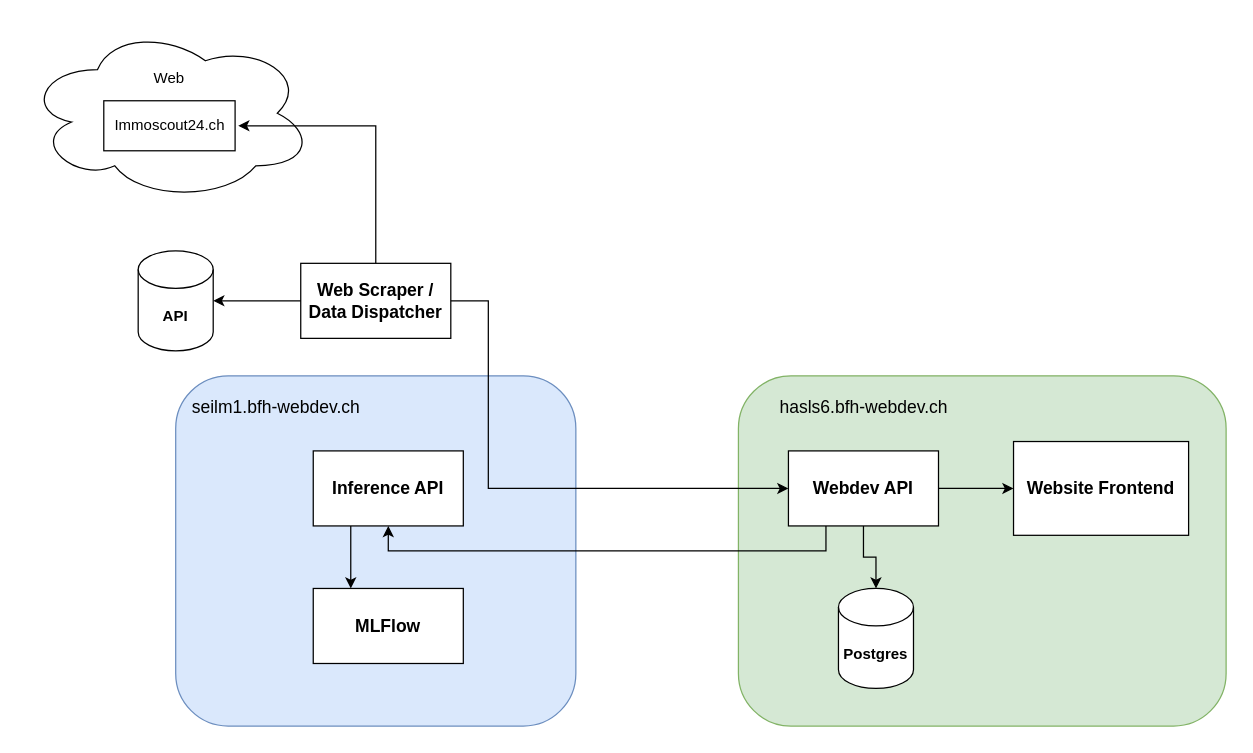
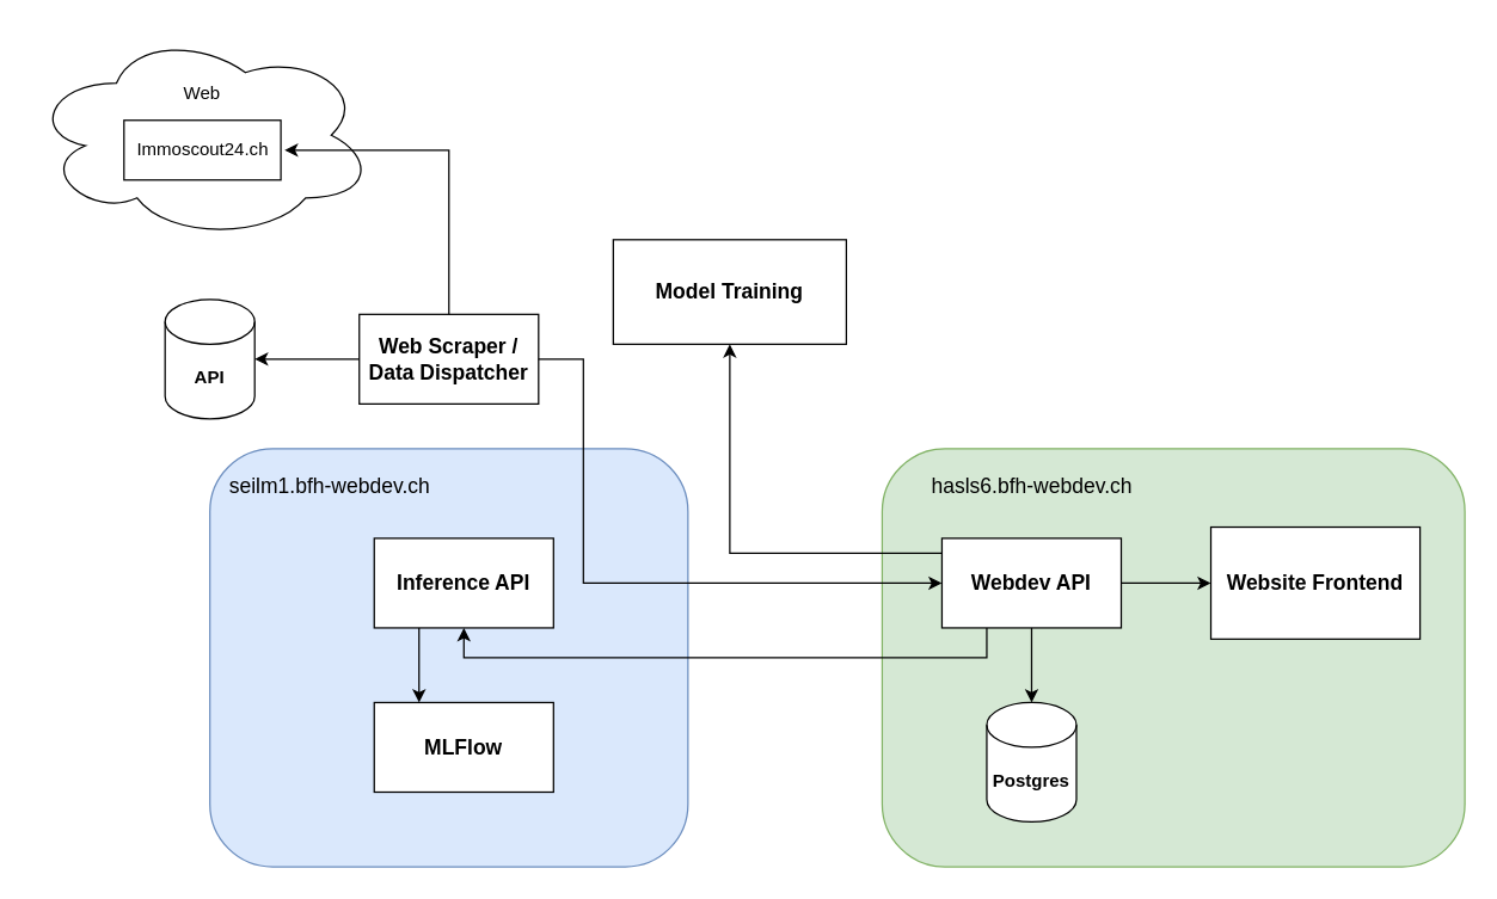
  <mxCell id="0" />
  <mxCell id="1" parent="0" />
  <mxCell id="2" value="Web&lt;br&gt;&lt;br&gt;&lt;br&gt;&lt;div&gt;&lt;br&gt;&lt;br&gt;&lt;/div&gt;" style="ellipse;shape=cloud;whiteSpace=wrap;html=1;align=center;" parent="1" vertex="1"><mxGeometry x="20" y="20" width="230" height="140" as="geometry" /></mxCell>
  <mxCell id="3" value="Immoscout24.ch" style="rounded=0;whiteSpace=wrap;html=1;" parent="1" vertex="1"><mxGeometry x="82.5" y="80" width="105" height="40" as="geometry" /></mxCell>
  <mxCell id="4" value="" style="rounded=1;whiteSpace=wrap;html=1;fillColor=#dae8fc;strokeColor=#6c8ebf;" parent="1" vertex="1"><mxGeometry x="140" y="300" width="320" height="280" as="geometry" /></mxCell>
  <mxCell id="5" value="&lt;font style=&quot;font-size: 14px; color: light-dark(rgb(0, 0, 0), rgb(0, 0, 0));&quot;&gt;seilm1.bfh-webdev.ch&lt;/font&gt;" style="text;html=1;align=center;verticalAlign=middle;resizable=0;points=[];autosize=1;strokeColor=none;fillColor=none;" parent="1" vertex="1"><mxGeometry x="140" y="310" width="160" height="30" as="geometry" /></mxCell>
  <mxCell id="6" style="edgeStyle=orthogonalEdgeStyle;rounded=0;orthogonalLoop=1;jettySize=auto;html=1;" parent="1" source="7" edge="1"><mxGeometry relative="1" as="geometry"><Array as="points"><mxPoint x="300" y="100" /></Array><mxPoint x="190" y="100" as="targetPoint" /></mxGeometry></mxCell>
  <mxCell id="7" value="&lt;h4&gt;&lt;font style=&quot;font-size: 14px;&quot;&gt;Web Scraper /&lt;br&gt;Data Dispatcher&lt;/font&gt;&lt;/h4&gt;" style="rounded=0;whiteSpace=wrap;html=1;" parent="1" vertex="1"><mxGeometry x="240" y="210" width="120" height="60" as="geometry" /></mxCell>
  <mxCell id="8" value="&lt;h4&gt;API&lt;/h4&gt;" style="shape=cylinder3;whiteSpace=wrap;html=1;boundedLbl=1;backgroundOutline=1;size=15;" parent="1" vertex="1"><mxGeometry x="110" y="200" width="60" height="80" as="geometry" /></mxCell>
  <mxCell id="9" style="edgeStyle=orthogonalEdgeStyle;rounded=0;orthogonalLoop=1;jettySize=auto;html=1;entryX=1;entryY=0.5;entryDx=0;entryDy=0;entryPerimeter=0;" parent="1" source="7" target="8" edge="1"><mxGeometry relative="1" as="geometry"><Array as="points"><mxPoint x="180" y="240" /><mxPoint x="180" y="240" /></Array></mxGeometry></mxCell>
  <mxCell id="10" value="" style="rounded=1;whiteSpace=wrap;html=1;fillColor=#d5e8d4;strokeColor=#82b366;" parent="1" vertex="1"><mxGeometry x="590" y="300" width="390" height="280" as="geometry" /></mxCell>
  <mxCell id="11" value="&lt;font style=&quot;font-size: 14px; color: light-dark(rgb(0, 0, 0), rgb(0, 0, 0));&quot;&gt;hasls6.bfh-webdev.ch&lt;/font&gt;" style="text;html=1;align=center;verticalAlign=middle;resizable=1;points=[];autosize=1;strokeColor=none;fillColor=none;movable=1;rotatable=1;deletable=1;editable=1;locked=0;connectable=1;" parent="1" vertex="1"><mxGeometry x="610" y="310" width="160" height="30" as="geometry" /></mxCell>
  <mxCell id="12" style="edgeStyle=orthogonalEdgeStyle;rounded=0;orthogonalLoop=1;jettySize=auto;html=1;entryX=0.5;entryY=1;entryDx=0;entryDy=0;" parent="1" source="14" target="20" edge="1"><mxGeometry relative="1" as="geometry"><Array as="points"><mxPoint x="660" y="440" /><mxPoint x="310" y="440" /></Array></mxGeometry></mxCell>
  <mxCell id="13" style="edgeStyle=orthogonalEdgeStyle;rounded=0;orthogonalLoop=1;jettySize=auto;html=1;entryX=0;entryY=0.5;entryDx=0;entryDy=0;" parent="1" source="14" target="17" edge="1"><mxGeometry relative="1" as="geometry" /></mxCell>
  <mxCell id="14" value="&lt;h4&gt;&lt;span style=&quot;font-size: 14px;&quot;&gt;Webdev API&lt;/span&gt;&lt;/h4&gt;" style="rounded=0;whiteSpace=wrap;html=1;" parent="1" vertex="1"><mxGeometry x="630" y="360" width="120" height="60" as="geometry" /></mxCell>
- <mxCell id="15" value="&lt;h4&gt;Postgres&lt;/h4&gt;" style="shape=cylinder3;whiteSpace=wrap;html=1;boundedLbl=1;backgroundOutline=1;size=15;" parent="1" vertex="1"><mxGeometry x="670" y="470" width="60" height="80" as="geometry" /></mxCell>
+ <mxCell id="15" value="&lt;h4&gt;Postgres&lt;/h4&gt;" style="shape=cylinder3;whiteSpace=wrap;html=1;boundedLbl=1;backgroundOutline=1;size=15;" parent="1" vertex="1"><mxGeometry x="660" y="470" width="60" height="80" as="geometry" /></mxCell>
  <mxCell id="16" style="edgeStyle=orthogonalEdgeStyle;rounded=0;orthogonalLoop=1;jettySize=auto;html=1;entryX=0.5;entryY=0;entryDx=0;entryDy=0;entryPerimeter=0;" parent="1" source="14" target="15" edge="1"><mxGeometry relative="1" as="geometry" /></mxCell>
  <mxCell id="17" value="&lt;h4&gt;&lt;span style=&quot;font-size: 14px;&quot;&gt;Website Frontend&lt;/span&gt;&lt;/h4&gt;" style="rounded=0;whiteSpace=wrap;html=1;" parent="1" vertex="1"><mxGeometry x="810" y="352.5" width="140" height="75" as="geometry" /></mxCell>
+ <mxCell id="18" value="&lt;h4&gt;&lt;span style=&quot;font-size: 14px;&quot;&gt;Model Training&lt;/span&gt;&lt;/h4&gt;" style="rounded=0;whiteSpace=wrap;html=1;" parent="1" vertex="1"><mxGeometry x="410" y="160" width="156" height="70" as="geometry" /></mxCell>
  <mxCell id="19" style="edgeStyle=orthogonalEdgeStyle;rounded=0;orthogonalLoop=1;jettySize=auto;html=1;entryX=0.25;entryY=0;entryDx=0;entryDy=0;" parent="1" source="20" target="21" edge="1"><mxGeometry relative="1" as="geometry"><Array as="points"><mxPoint x="280" y="440" /><mxPoint x="280" y="440" /></Array></mxGeometry></mxCell>
  <mxCell id="20" value="&lt;h4&gt;&lt;span style=&quot;font-size: 14px;&quot;&gt;Inference API&lt;/span&gt;&lt;/h4&gt;" style="rounded=0;whiteSpace=wrap;html=1;" parent="1" vertex="1"><mxGeometry x="250" y="360" width="120" height="60" as="geometry" /></mxCell>
  <mxCell id="21" value="&lt;h4&gt;&lt;span style=&quot;font-size: 14px;&quot;&gt;MLFlow&lt;/span&gt;&lt;/h4&gt;" style="rounded=0;whiteSpace=wrap;html=1;" parent="1" vertex="1"><mxGeometry x="250" y="470" width="120" height="60" as="geometry" /></mxCell>
  <mxCell id="22" style="edgeStyle=orthogonalEdgeStyle;rounded=0;orthogonalLoop=1;jettySize=auto;html=1;" parent="1" source="7" target="14" edge="1"><mxGeometry relative="1" as="geometry"><Array as="points"><mxPoint x="390" y="240" /><mxPoint x="390" y="390" /></Array></mxGeometry></mxCell>
+ <mxCell id="23" style="edgeStyle=orthogonalEdgeStyle;rounded=0;orthogonalLoop=1;jettySize=auto;html=1;entryX=0.5;entryY=1;entryDx=0;entryDy=0;" parent="1" source="14" target="18" edge="1"><mxGeometry relative="1" as="geometry"><Array as="points"><mxPoint x="488" y="370" /></Array></mxGeometry></mxCell>
